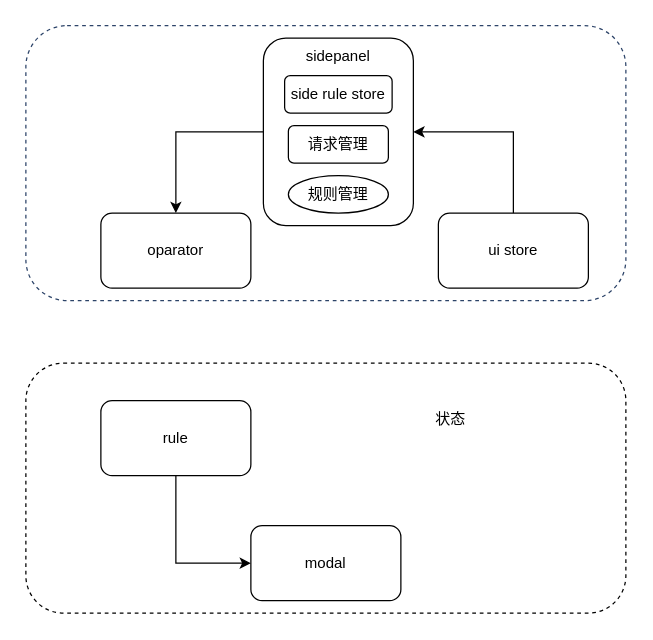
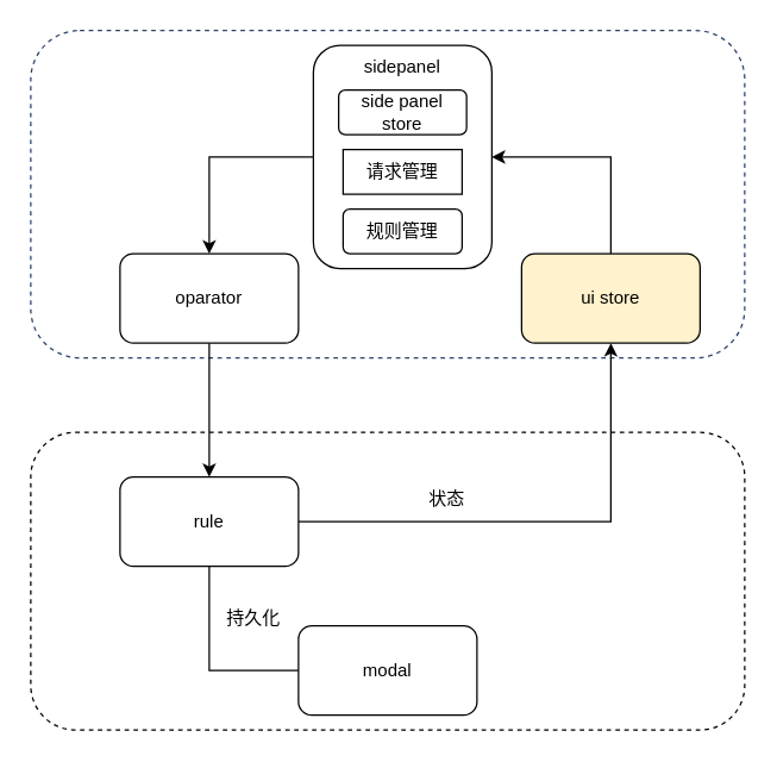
  <mxCell id="0" />
  <mxCell id="1" parent="0" />
  <mxCell id="2" value="" style="rounded=1;whiteSpace=wrap;html=1;fillColor=none;dashed=1;" vertex="1" parent="1"><mxGeometry x="20" y="290" width="480" height="200" as="geometry" /></mxCell>
  <mxCell id="3" value="" style="rounded=1;whiteSpace=wrap;html=1;fillColor=none;dashed=1;strokeColor=#2c4368;" vertex="1" parent="1"><mxGeometry x="20" y="20" width="480" height="220" as="geometry" /></mxCell>
  <mxCell id="4" style="edgeStyle=orthogonalEdgeStyle;rounded=0;orthogonalLoop=1;jettySize=auto;html=1;exitX=0;exitY=0.5;exitDx=0;exitDy=0;entryX=0.5;entryY=0;entryDx=0;entryDy=0;" edge="1" parent="1" source="5" target="9"><mxGeometry relative="1" as="geometry" /></mxCell>
  <mxCell id="5" value="" style="rounded=1;whiteSpace=wrap;html=1;" vertex="1" parent="1"><mxGeometry x="210" y="30" width="120" height="150" as="geometry" /></mxCell>
  <mxCell id="6" style="edgeStyle=orthogonalEdgeStyle;rounded=0;orthogonalLoop=1;jettySize=auto;html=1;exitX=0.5;exitY=0;exitDx=0;exitDy=0;entryX=1;entryY=0.5;entryDx=0;entryDy=0;" edge="1" parent="1" source="7" target="5"><mxGeometry relative="1" as="geometry" /></mxCell>
- <mxCell id="7" value="ui store" style="rounded=1;whiteSpace=wrap;html=1;" vertex="1" parent="1"><mxGeometry x="350" y="170" width="120" height="60" as="geometry" /></mxCell>
+ <mxCell id="7" value="ui store" style="rounded=1;whiteSpace=wrap;html=1;fillColor=#fff2cc;" vertex="1" parent="1"><mxGeometry x="350" y="170" width="120" height="60" as="geometry" /></mxCell>
+ <mxCell id="8" style="edgeStyle=orthogonalEdgeStyle;rounded=0;orthogonalLoop=1;jettySize=auto;html=1;exitX=0.5;exitY=1;exitDx=0;exitDy=0;entryX=0.5;entryY=0;entryDx=0;entryDy=0;" edge="1" parent="1" source="9" target="13"><mxGeometry relative="1" as="geometry" /></mxCell>
  <mxCell id="9" value="oparator" style="rounded=1;whiteSpace=wrap;html=1;" vertex="1" parent="1"><mxGeometry x="80" y="170" width="120" height="60" as="geometry" /></mxCell>
  <mxCell id="10" value="modal" style="rounded=1;whiteSpace=wrap;html=1;" vertex="1" parent="1"><mxGeometry x="200" y="420" width="120" height="60" as="geometry" /></mxCell>
- <mxCell id="11" style="edgeStyle=orthogonalEdgeStyle;rounded=0;orthogonalLoop=1;jettySize=auto;html=1;exitX=0.5;exitY=1;exitDx=0;exitDy=0;entryX=0;entryY=0.5;entryDx=0;entryDy=0;" edge="1" parent="1" source="13" target="10"><mxGeometry relative="1" as="geometry" /></mxCell>
+ <mxCell id="11" style="edgeStyle=orthogonalEdgeStyle;rounded=0;orthogonalLoop=1;jettySize=auto;html=1;exitX=0.5;exitY=1;exitDx=0;exitDy=0;entryX=0;entryY=0.5;entryDx=0;entryDy=0;endArrow=none;" edge="1" parent="1" source="13" target="10"><mxGeometry relative="1" as="geometry" /></mxCell>
+ <mxCell id="12" style="edgeStyle=orthogonalEdgeStyle;rounded=0;orthogonalLoop=1;jettySize=auto;html=1;exitX=1;exitY=0.5;exitDx=0;exitDy=0;entryX=0.5;entryY=1;entryDx=0;entryDy=0;" edge="1" parent="1" source="13" target="7"><mxGeometry relative="1" as="geometry" /></mxCell>
  <mxCell id="13" value="rule" style="rounded=1;whiteSpace=wrap;html=1;" vertex="1" parent="1"><mxGeometry x="80" y="320" width="120" height="60" as="geometry" /></mxCell>
- <mxCell id="14" value="状态" style="text;html=1;strokeColor=none;fillColor=none;align=center;verticalAlign=middle;whiteSpace=wrap;rounded=0;" vertex="1" parent="1"><mxGeometry x="330" y="320" width="60" height="30" as="geometry" /></mxCell>
- <mxCell id="16" value="请求管理" style="rounded=1;whiteSpace=wrap;html=1;" vertex="1" parent="1"><mxGeometry x="230" y="100" width="80" height="30" as="geometry" /></mxCell>
- <mxCell id="17" value="规则管理" style="ellipse;whiteSpace=wrap;html=1;" vertex="1" parent="1"><mxGeometry x="230" y="140" width="80" height="30" as="geometry" /></mxCell>
+ <mxCell id="14" value="状态" style="text;html=1;strokeColor=none;fillColor=none;align=center;verticalAlign=middle;whiteSpace=wrap;rounded=0;" vertex="1" parent="1"><mxGeometry x="270" y="320" width="60" height="30" as="geometry" /></mxCell>
+ <mxCell id="15" value="持久化" style="text;html=1;strokeColor=none;fillColor=none;align=center;verticalAlign=middle;whiteSpace=wrap;rounded=0;" vertex="1" parent="1"><mxGeometry x="140" y="400" width="60" height="30" as="geometry" /></mxCell>
+ <mxCell id="16" value="请求管理" style="whiteSpace=wrap;html=1;rounded=0;" vertex="1" parent="1"><mxGeometry x="230" y="100" width="80" height="30" as="geometry" /></mxCell>
+ <mxCell id="17" value="规则管理" style="rounded=1;whiteSpace=wrap;html=1;" vertex="1" parent="1"><mxGeometry x="230" y="140" width="80" height="30" as="geometry" /></mxCell>
  <mxCell id="18" value="sidepanel" style="text;html=1;strokeColor=none;fillColor=none;align=center;verticalAlign=middle;whiteSpace=wrap;rounded=0;" vertex="1" parent="1"><mxGeometry x="240" y="30" width="60" height="30" as="geometry" /></mxCell>
- <mxCell id="19" value="side rule store" style="rounded=1;whiteSpace=wrap;html=1;" vertex="1" parent="1"><mxGeometry x="227" y="60" width="86" height="30" as="geometry" /></mxCell>
+ <mxCell id="19" value="side panel store" style="rounded=1;whiteSpace=wrap;html=1;" vertex="1" parent="1"><mxGeometry x="227" y="60" width="86" height="30" as="geometry" /></mxCell>
